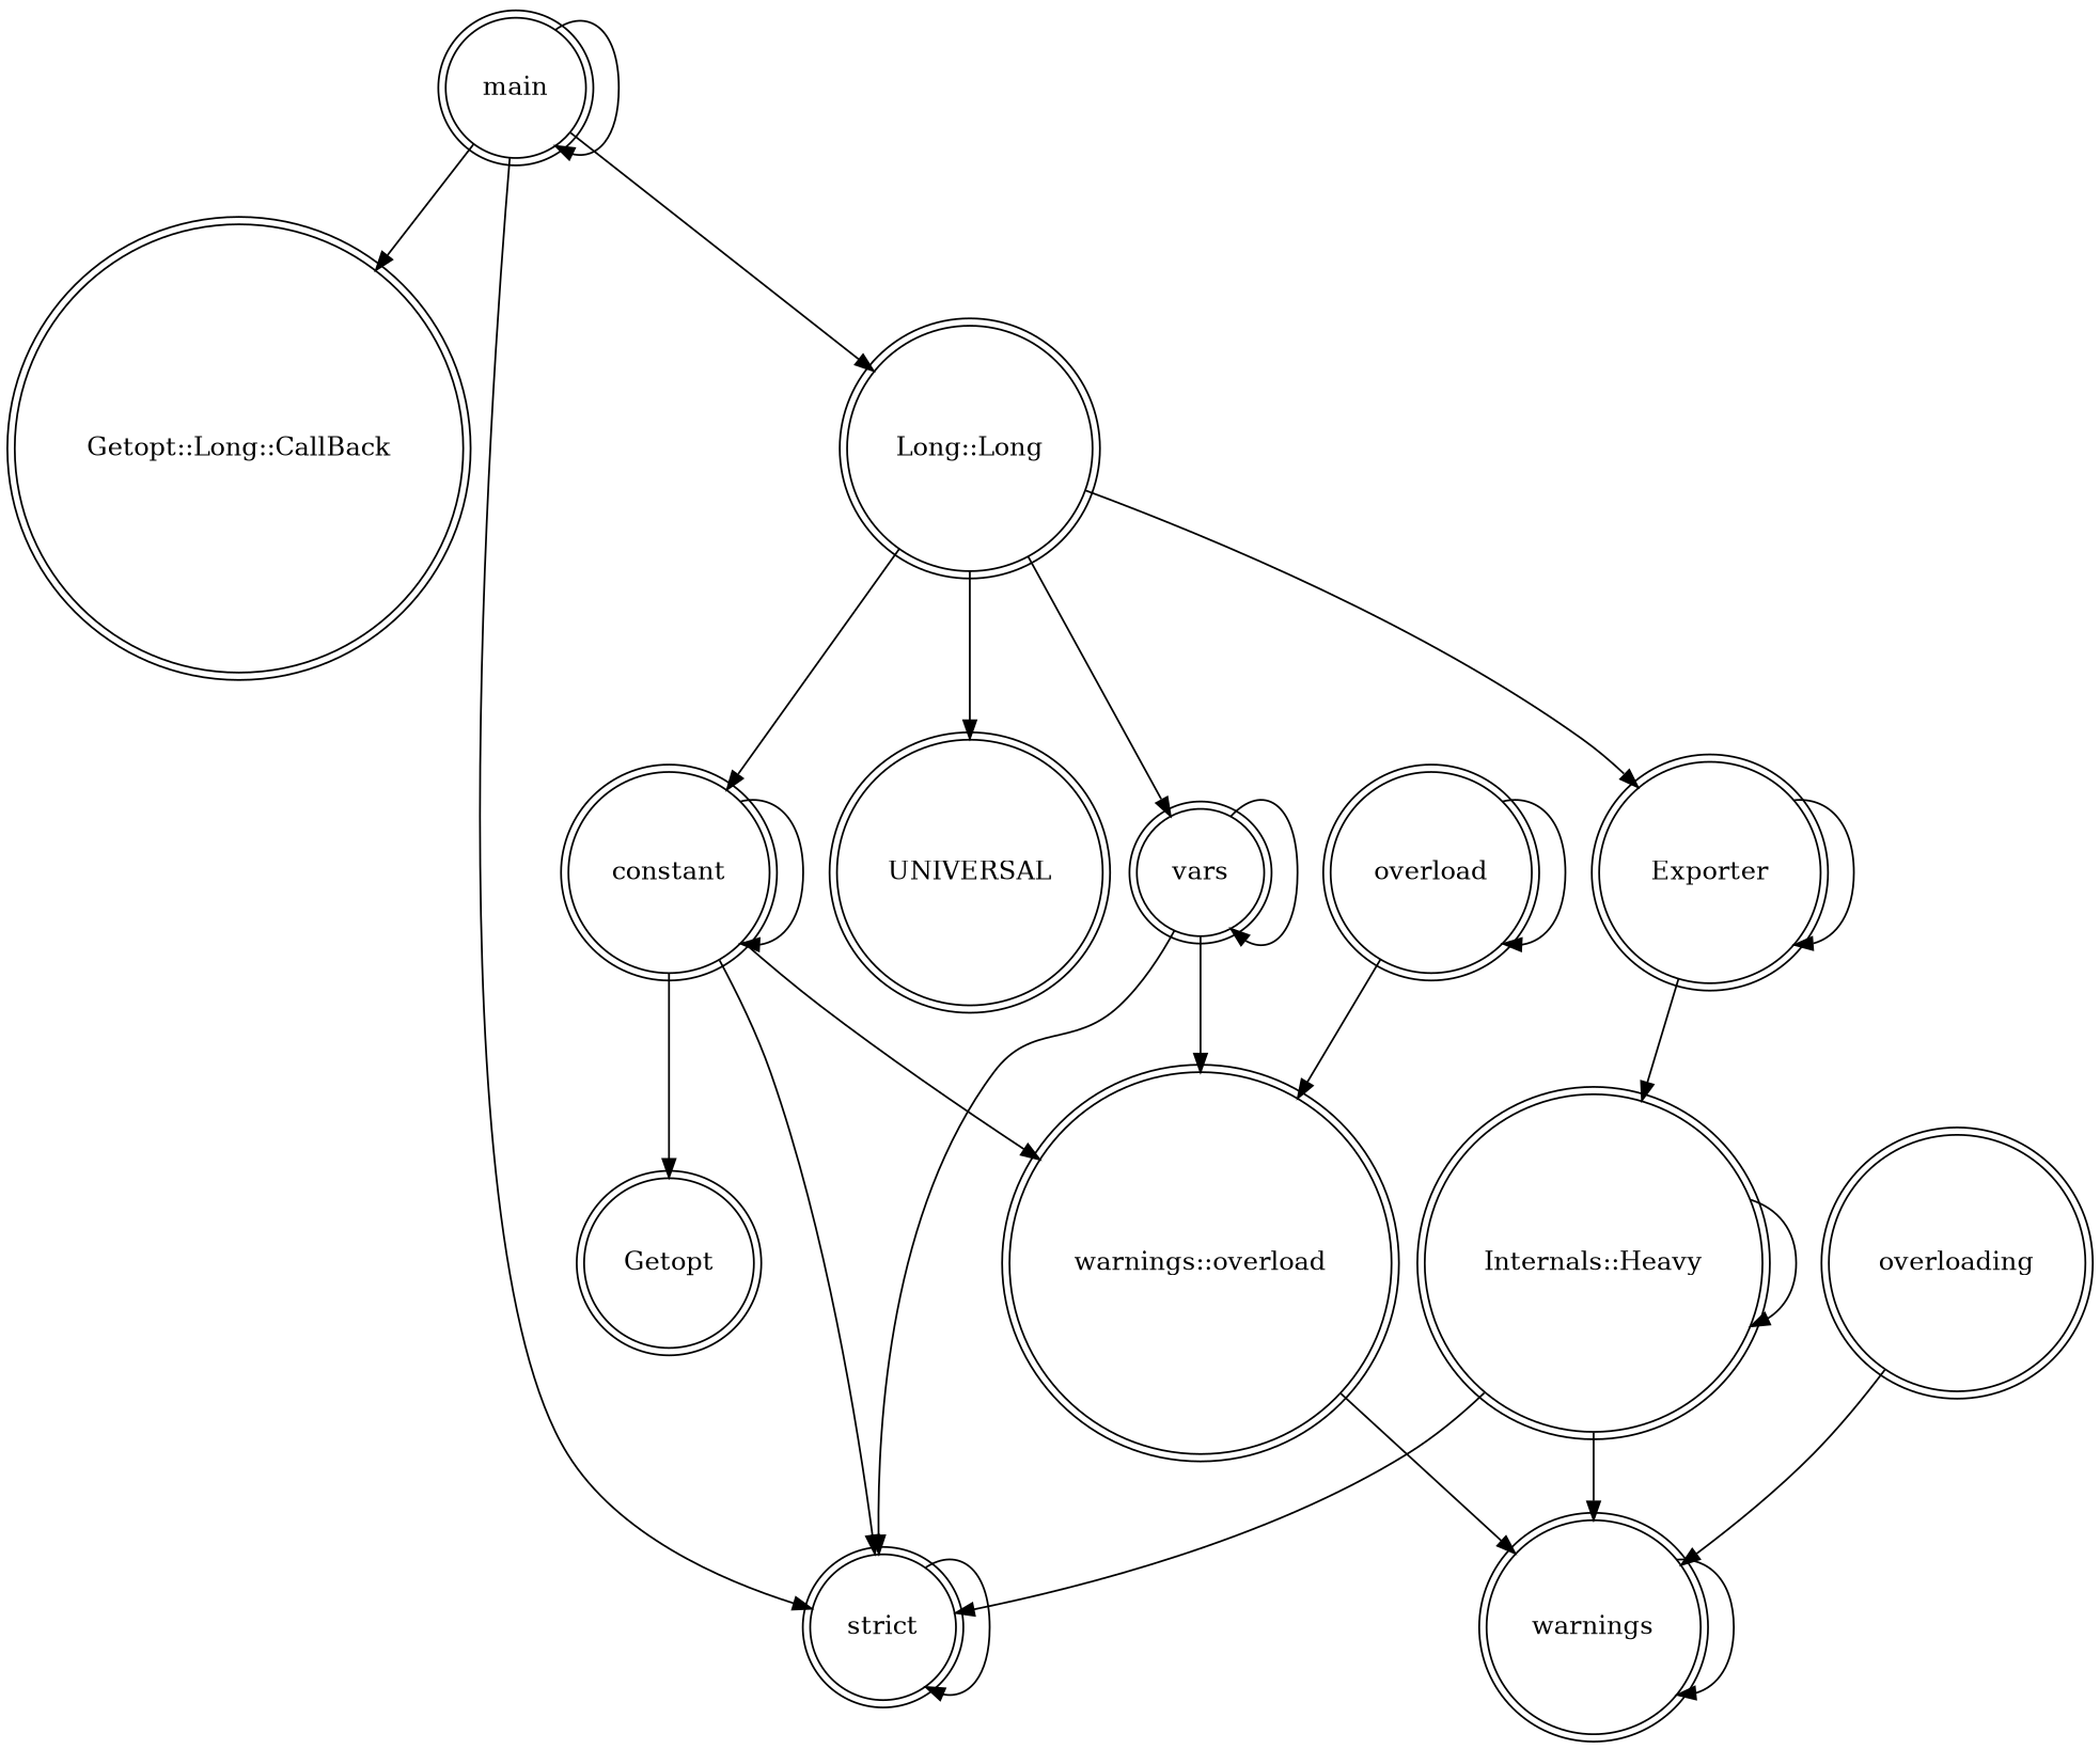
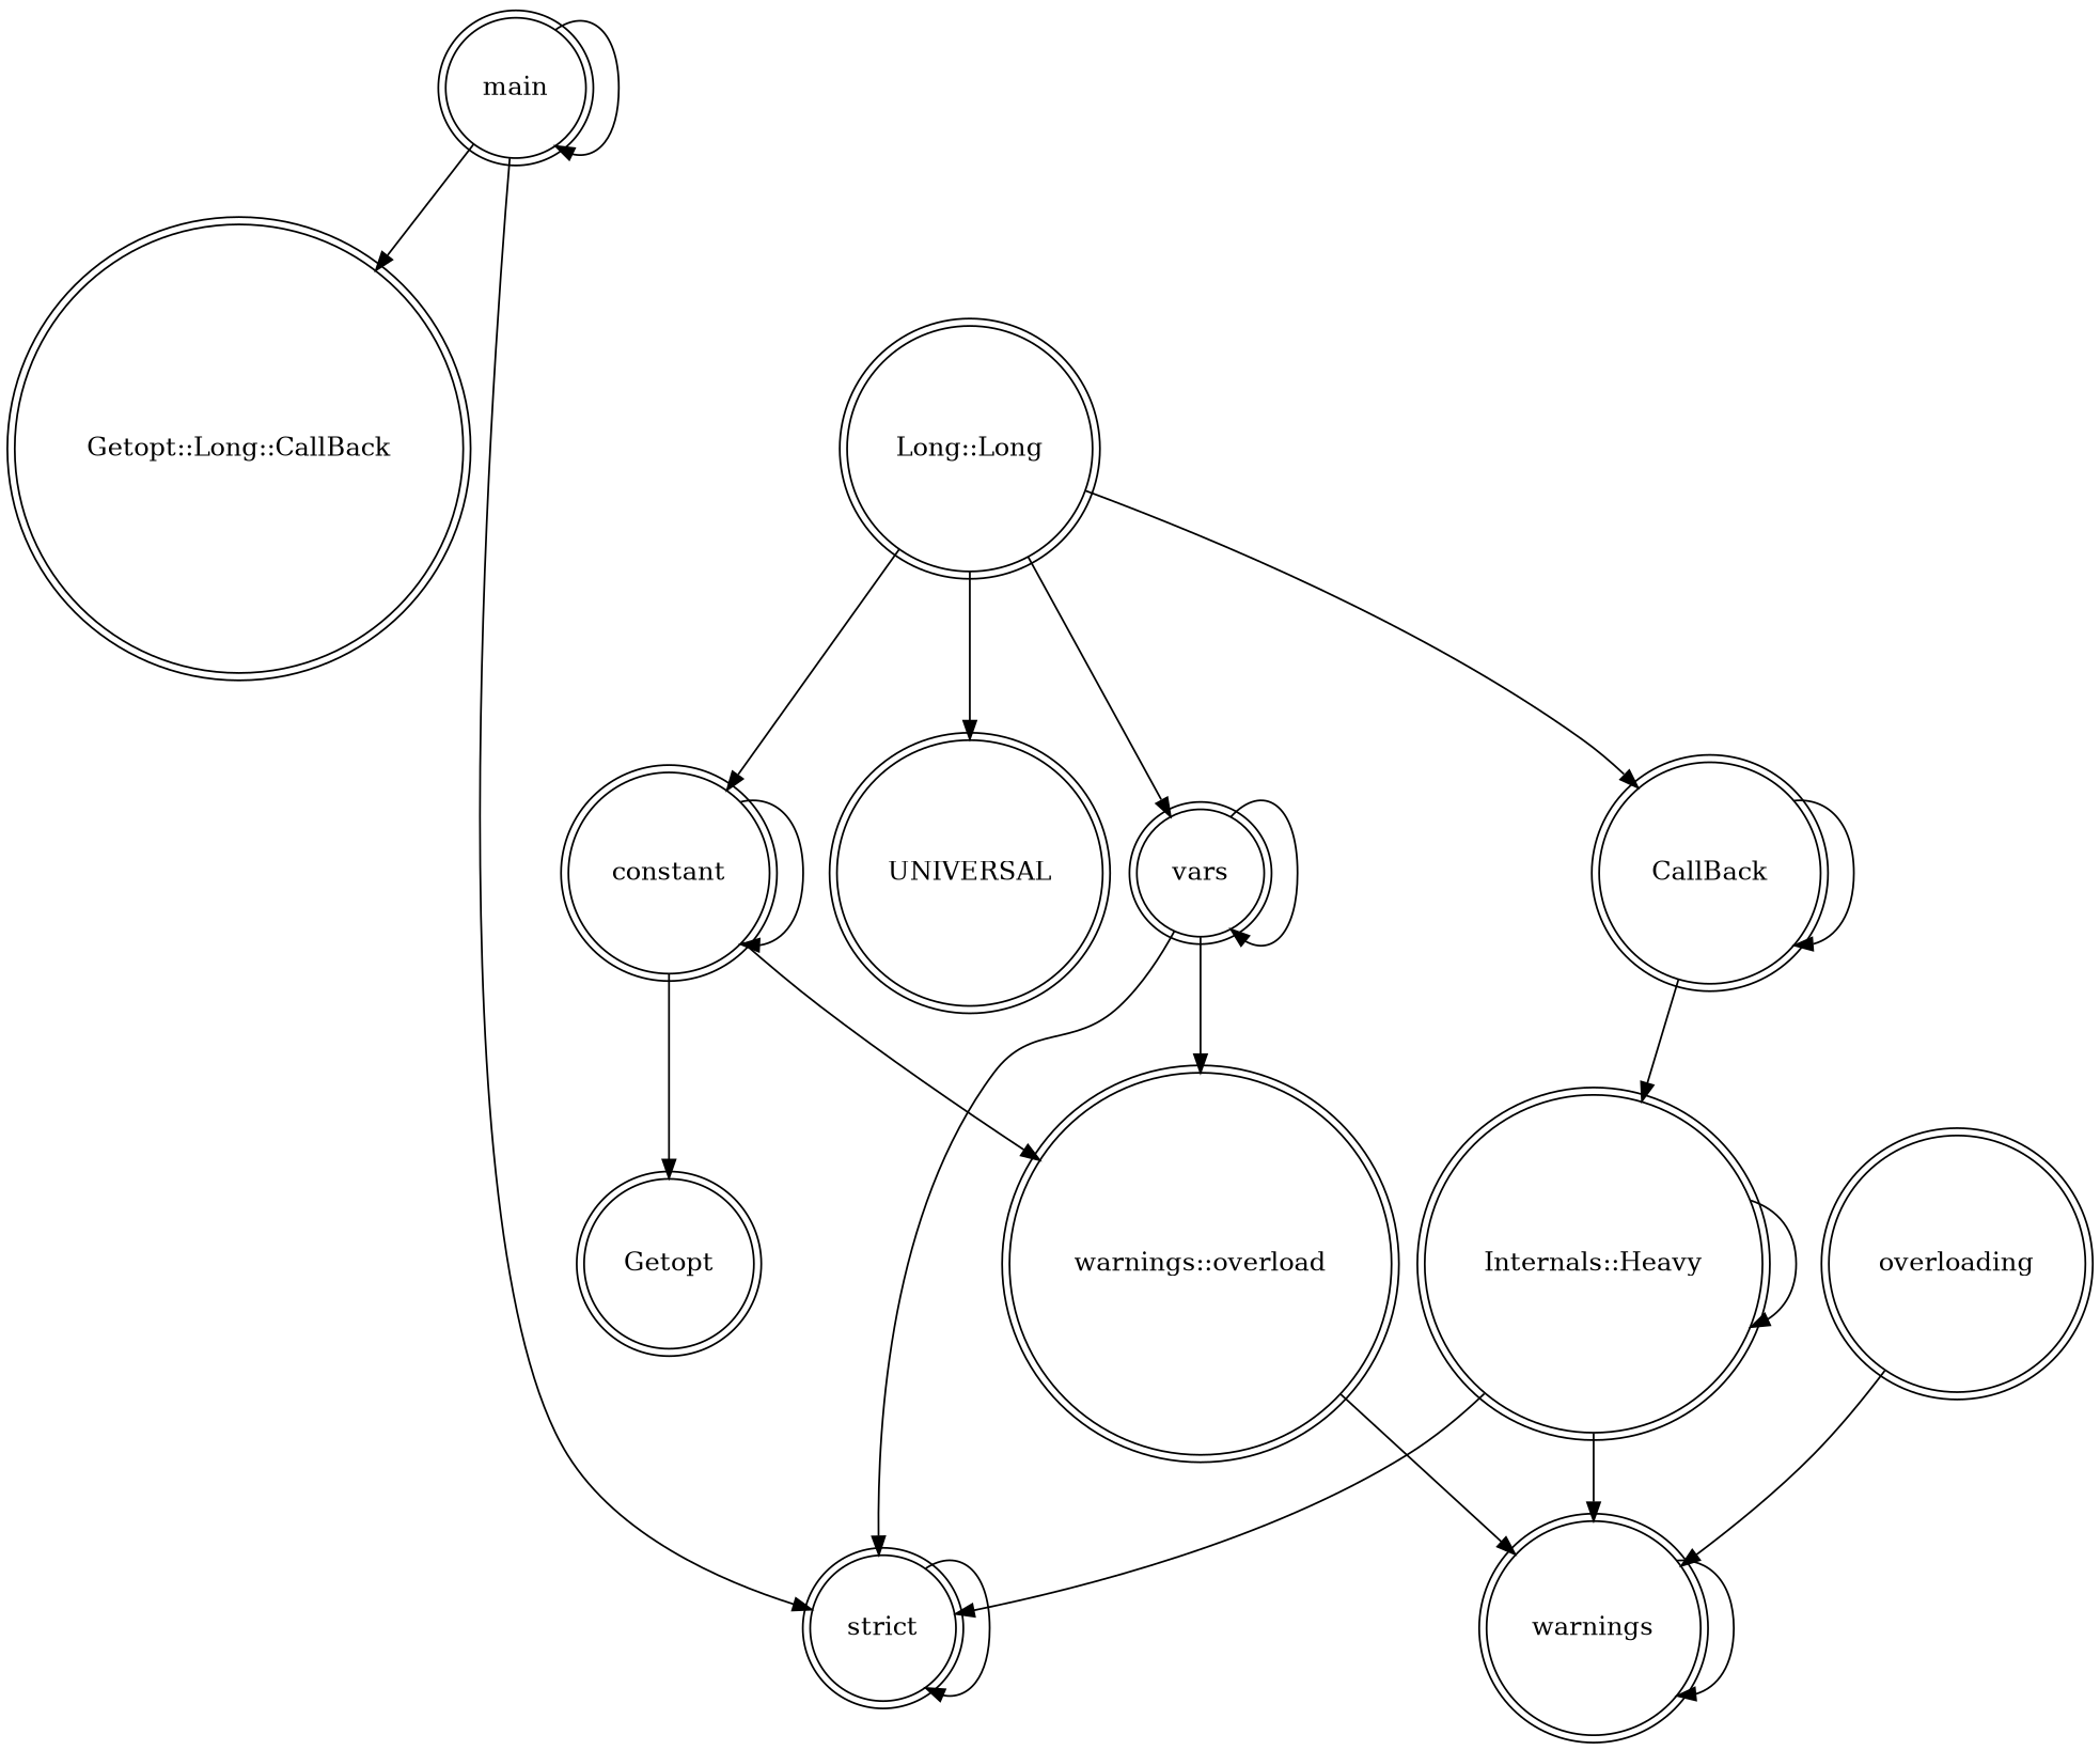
  digraph {
    node [shape=doublecircle]
    main
    "Getopt::Long::CallBack"
    n3 [label="Long::Long"]
    "strict"
    warnings
    vars
-   Exporter
+   Exporter [label=CallBack]
    constant
    UNIVERSAL
-   overload
    n11 [label="warnings::overload"]
    overloading
    n13 [label="Internals::Heavy"]
    n14 [label=Getopt]
    main -> main
    main -> "Getopt::Long::CallBack"
-   main -> n3
    main -> "strict"
    n3 -> vars
    n3 -> Exporter
    n3 -> constant
    n3 -> UNIVERSAL
    "strict" -> "strict"
    warnings -> warnings
    vars -> "strict"
    vars -> vars
    vars -> n11
    Exporter -> Exporter
    Exporter -> n13
-   constant -> "strict"
    constant -> constant
    constant -> n11
    constant -> n14
-   overload -> overload
-   overload -> n11
    n11 -> warnings
    overloading -> warnings
    n13 -> "strict"
    n13 -> warnings
    n13 -> n13
  }
